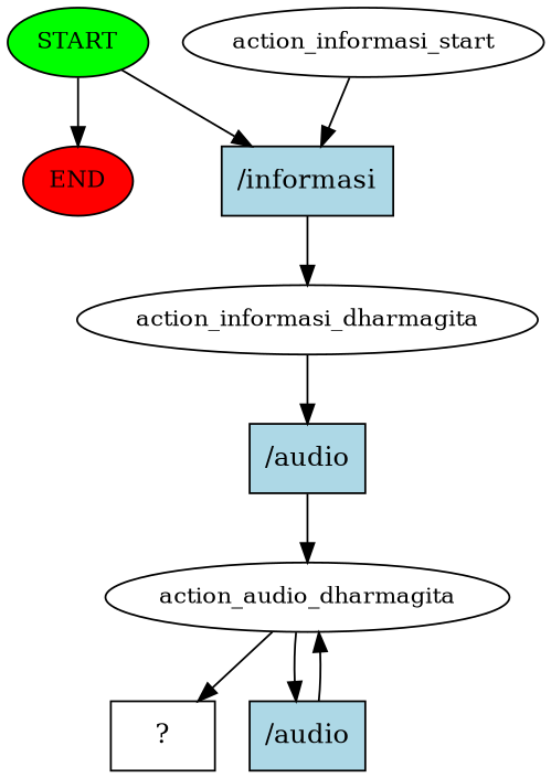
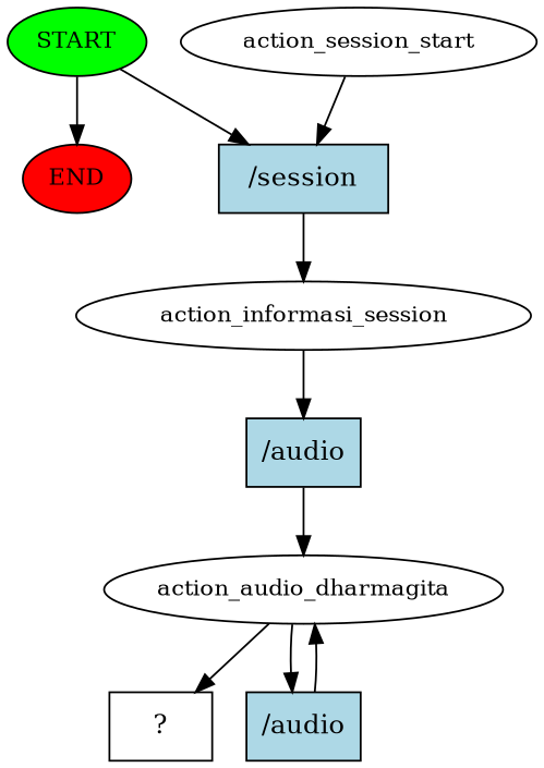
  digraph {
    node [fontsize=12 style=filled]
    n1 [fillcolor=green label=START]
    n2 [fillcolor=red label=END]
-   n3 [fillcolor=lightblue label="/informasi" shape=rect fontsize=""]
-   n4 [label=action_informasi_start style=""]
-   n5 [label=action_informasi_dharmagita style=""]
+   n3 [fillcolor=lightblue label="/session" shape=rect fontsize=""]
+   n4 [label=action_session_start style=""]
+   n5 [label=action_informasi_session style=""]
    n6 [fillcolor=lightblue label="/audio" shape=rect fontsize=""]
    n7 [label=action_audio_dharmagita style=""]
    n8 [label="  ?  " shape=rect fontsize="" style=""]
    n9 [fillcolor=lightblue label="/audio" shape=rect fontsize=""]
    n1 -> n2
    n1 -> n3
    n3 -> n5
    n4 -> n3
    n5 -> n6
    n6 -> n7
    n7 -> n8
    n7 -> n9
    n9 -> n7
  }
